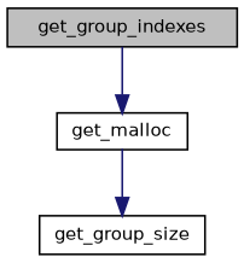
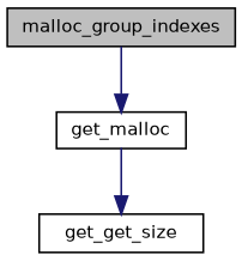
  digraph {
    rankdir=TB
    node [color=black fillcolor=white fontname=Helvetica fontsize=10 shape=record style=filled]
    edge [color=midnightblue fontname=Helvetica fontsize=10 labelfontname=Helvetica labelfontsize=10 style=solid]
-   n1 [fillcolor=grey75 fontcolor=black height=0.2 label=get_group_indexes width=0.4]
+   n1 [fillcolor=grey75 fontcolor=black height=0.2 label=malloc_group_indexes width=0.4]
    n2 [height=0.2 label=get_malloc width=0.4]
-   n3 [height=0.2 label=get_group_size width=0.4]
+   n3 [height=0.2 label=get_get_size width=0.4]
    n1 -> n2
    n2 -> n3
  }
